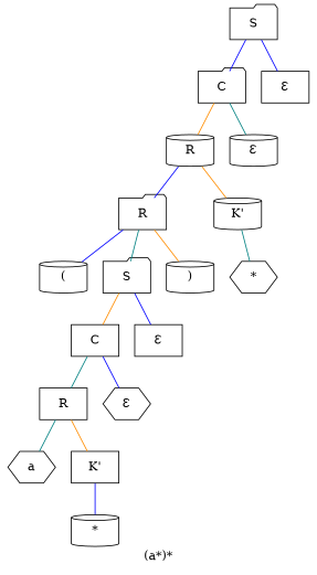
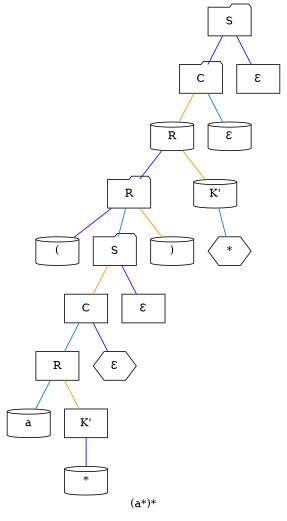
  graph {
    label="(a*)*"
    node [shape=cylinder]
    edge [color=blue]
    n1 [label=S shape=folder]
    n2 [label=C shape=folder]
    n3 [label="Ɛ" shape=box]
    n4 [label=R]
    n5 [label="Ɛ"]
    n6 [label=R shape=folder]
    n7 [label="K'"]
    n8 [label="("]
    n9 [label=S shape=folder]
    n10 [label=")"]
    n11 [label=C shape=box]
    n12 [label="Ɛ" shape=box]
    n13 [label=R shape=box]
    n14 [label="Ɛ" shape=hexagon]
-   n15 [label=a shape=hexagon]
+   n15 [label=a]
    n16 [label="K'" shape=box]
    n17 [label="*"]
    n18 [label="*" shape=hexagon]
    n1 -- n2
    n1 -- n3
    n2 -- n4 [color=darkorange]
    n2 -- n5 [color=teal]
    n4 -- n6
    n4 -- n7 [color=darkorange]
    n6 -- n8
    n6 -- n9 [color=teal]
    n6 -- n10 [color=darkorange]
    n7 -- n18 [color=teal]
    n9 -- n11 [color=darkorange]
    n9 -- n12
    n11 -- n13 [color=teal]
    n11 -- n14
    n13 -- n15 [color=teal]
    n13 -- n16 [color=darkorange]
    n16 -- n17
  }
